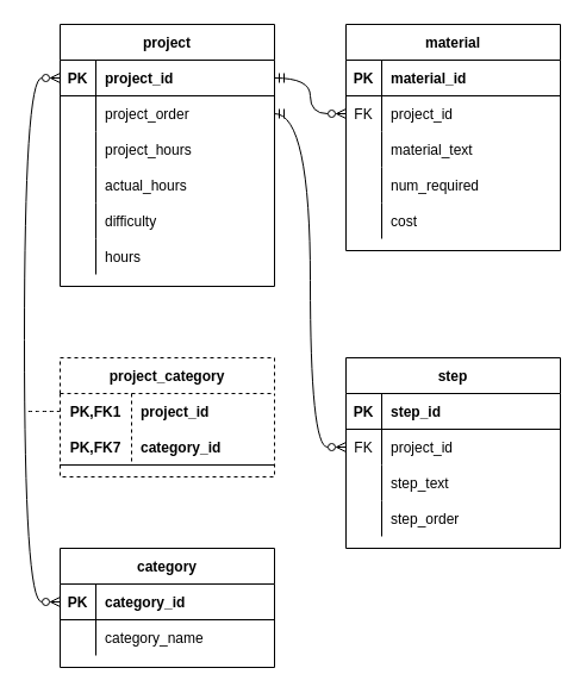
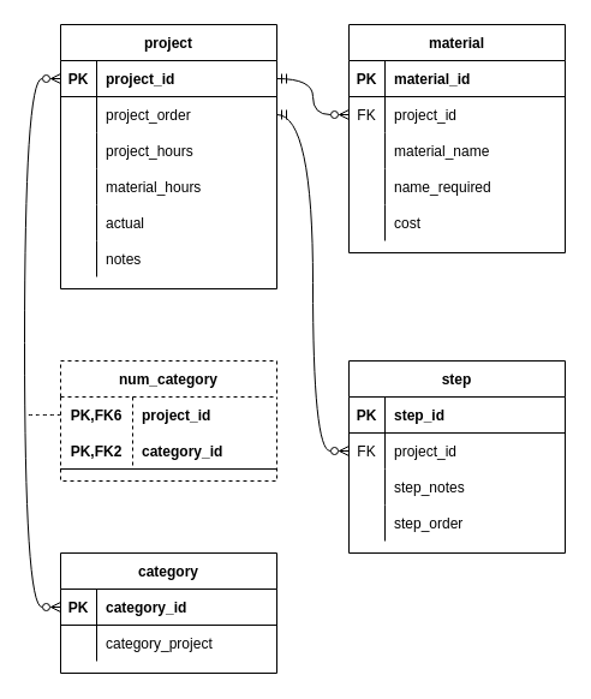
  <mxCell id="0" />
  <mxCell id="1" parent="0" />
  <mxCell id="2" value="project" style="shape=table;startSize=30;container=1;collapsible=1;childLayout=tableLayout;fixedRows=1;rowLines=0;fontStyle=1;align=center;resizeLast=1;" vertex="1" parent="1"><mxGeometry x="50" y="20" width="180" height="220" as="geometry" /></mxCell>
  <mxCell id="3" value="" style="shape=tableRow;horizontal=0;startSize=0;swimlaneHead=0;swimlaneBody=0;fillColor=none;collapsible=0;dropTarget=0;points=[[0,0.5],[1,0.5]];portConstraint=eastwest;top=0;left=0;right=0;bottom=1;" vertex="1" parent="2"><mxGeometry y="30" width="180" height="30" as="geometry" /></mxCell>
  <mxCell id="4" value="PK" style="shape=partialRectangle;connectable=0;fillColor=none;top=0;left=0;bottom=0;right=0;fontStyle=1;overflow=hidden;" vertex="1" parent="3"><mxGeometry width="30" height="30" as="geometry"><mxRectangle width="30" height="30" as="alternateBounds" /></mxGeometry></mxCell>
  <mxCell id="5" value="project_id" style="shape=partialRectangle;connectable=0;fillColor=none;top=0;left=0;bottom=0;right=0;align=left;spacingLeft=6;fontStyle=1;overflow=hidden;" vertex="1" parent="3"><mxGeometry x="30" width="150" height="30" as="geometry"><mxRectangle width="150" height="30" as="alternateBounds" /></mxGeometry></mxCell>
  <mxCell id="6" value="" style="shape=tableRow;horizontal=0;startSize=0;swimlaneHead=0;swimlaneBody=0;fillColor=none;collapsible=0;dropTarget=0;points=[[0,0.5],[1,0.5]];portConstraint=eastwest;top=0;left=0;right=0;bottom=0;" vertex="1" parent="2"><mxGeometry y="60" width="180" height="30" as="geometry" /></mxCell>
  <mxCell id="7" value="" style="shape=partialRectangle;connectable=0;fillColor=none;top=0;left=0;bottom=0;right=0;editable=1;overflow=hidden;" vertex="1" parent="6"><mxGeometry width="30" height="30" as="geometry"><mxRectangle width="30" height="30" as="alternateBounds" /></mxGeometry></mxCell>
  <mxCell id="8" value="project_order" style="shape=partialRectangle;connectable=0;fillColor=none;top=0;left=0;bottom=0;right=0;align=left;spacingLeft=6;overflow=hidden;" vertex="1" parent="6"><mxGeometry x="30" width="150" height="30" as="geometry"><mxRectangle width="150" height="30" as="alternateBounds" /></mxGeometry></mxCell>
  <mxCell id="9" value="" style="shape=tableRow;horizontal=0;startSize=0;swimlaneHead=0;swimlaneBody=0;fillColor=none;collapsible=0;dropTarget=0;points=[[0,0.5],[1,0.5]];portConstraint=eastwest;top=0;left=0;right=0;bottom=0;" vertex="1" parent="2"><mxGeometry y="90" width="180" height="30" as="geometry" /></mxCell>
  <mxCell id="10" value="" style="shape=partialRectangle;connectable=0;fillColor=none;top=0;left=0;bottom=0;right=0;editable=1;overflow=hidden;" vertex="1" parent="9"><mxGeometry width="30" height="30" as="geometry"><mxRectangle width="30" height="30" as="alternateBounds" /></mxGeometry></mxCell>
  <mxCell id="11" value="project_hours                        " style="shape=partialRectangle;connectable=0;fillColor=none;top=0;left=0;bottom=0;right=0;align=left;spacingLeft=6;overflow=hidden;" vertex="1" parent="9"><mxGeometry x="30" width="150" height="30" as="geometry"><mxRectangle width="150" height="30" as="alternateBounds" /></mxGeometry></mxCell>
  <mxCell id="12" value="" style="shape=tableRow;horizontal=0;startSize=0;swimlaneHead=0;swimlaneBody=0;fillColor=none;collapsible=0;dropTarget=0;points=[[0,0.5],[1,0.5]];portConstraint=eastwest;top=0;left=0;right=0;bottom=0;" vertex="1" parent="2"><mxGeometry y="120" width="180" height="30" as="geometry" /></mxCell>
  <mxCell id="13" value="" style="shape=partialRectangle;connectable=0;fillColor=none;top=0;left=0;bottom=0;right=0;editable=1;overflow=hidden;" vertex="1" parent="12"><mxGeometry width="30" height="30" as="geometry"><mxRectangle width="30" height="30" as="alternateBounds" /></mxGeometry></mxCell>
- <mxCell id="14" value="actual_hours" style="shape=partialRectangle;connectable=0;fillColor=none;top=0;left=0;bottom=0;right=0;align=left;spacingLeft=6;overflow=hidden;" vertex="1" parent="12"><mxGeometry x="30" width="150" height="30" as="geometry"><mxRectangle width="150" height="30" as="alternateBounds" /></mxGeometry></mxCell>
+ <mxCell id="14" value="material_hours" style="shape=partialRectangle;connectable=0;fillColor=none;top=0;left=0;bottom=0;right=0;align=left;spacingLeft=6;overflow=hidden;" vertex="1" parent="12"><mxGeometry x="30" width="150" height="30" as="geometry"><mxRectangle width="150" height="30" as="alternateBounds" /></mxGeometry></mxCell>
  <mxCell id="15" style="shape=tableRow;horizontal=0;startSize=0;swimlaneHead=0;swimlaneBody=0;fillColor=none;collapsible=0;dropTarget=0;points=[[0,0.5],[1,0.5]];portConstraint=eastwest;top=0;left=0;right=0;bottom=0;" vertex="1" parent="2"><mxGeometry y="150" width="180" height="30" as="geometry" /></mxCell>
  <mxCell id="16" style="shape=partialRectangle;connectable=0;fillColor=none;top=0;left=0;bottom=0;right=0;editable=1;overflow=hidden;" vertex="1" parent="15"><mxGeometry width="30" height="30" as="geometry"><mxRectangle width="30" height="30" as="alternateBounds" /></mxGeometry></mxCell>
- <mxCell id="17" value="difficulty " style="shape=partialRectangle;connectable=0;fillColor=none;top=0;left=0;bottom=0;right=0;align=left;spacingLeft=6;overflow=hidden;" vertex="1" parent="15"><mxGeometry x="30" width="150" height="30" as="geometry"><mxRectangle width="150" height="30" as="alternateBounds" /></mxGeometry></mxCell>
+ <mxCell id="17" value="actual " style="shape=partialRectangle;connectable=0;fillColor=none;top=0;left=0;bottom=0;right=0;align=left;spacingLeft=6;overflow=hidden;" vertex="1" parent="15"><mxGeometry x="30" width="150" height="30" as="geometry"><mxRectangle width="150" height="30" as="alternateBounds" /></mxGeometry></mxCell>
  <mxCell id="18" style="shape=tableRow;horizontal=0;startSize=0;swimlaneHead=0;swimlaneBody=0;fillColor=none;collapsible=0;dropTarget=0;points=[[0,0.5],[1,0.5]];portConstraint=eastwest;top=0;left=0;right=0;bottom=0;" vertex="1" parent="2"><mxGeometry y="180" width="180" height="30" as="geometry" /></mxCell>
  <mxCell id="19" style="shape=partialRectangle;connectable=0;fillColor=none;top=0;left=0;bottom=0;right=0;editable=1;overflow=hidden;" vertex="1" parent="18"><mxGeometry width="30" height="30" as="geometry"><mxRectangle width="30" height="30" as="alternateBounds" /></mxGeometry></mxCell>
- <mxCell id="20" value="hours" style="shape=partialRectangle;connectable=0;fillColor=none;top=0;left=0;bottom=0;right=0;align=left;spacingLeft=6;overflow=hidden;" vertex="1" parent="18"><mxGeometry x="30" width="150" height="30" as="geometry"><mxRectangle width="150" height="30" as="alternateBounds" /></mxGeometry></mxCell>
+ <mxCell id="20" value="notes" style="shape=partialRectangle;connectable=0;fillColor=none;top=0;left=0;bottom=0;right=0;align=left;spacingLeft=6;overflow=hidden;" vertex="1" parent="18"><mxGeometry x="30" width="150" height="30" as="geometry"><mxRectangle width="150" height="30" as="alternateBounds" /></mxGeometry></mxCell>
  <mxCell id="21" value="material" style="shape=table;startSize=30;container=1;collapsible=1;childLayout=tableLayout;fixedRows=1;rowLines=0;fontStyle=1;align=center;resizeLast=1;" vertex="1" parent="1"><mxGeometry x="290" y="20" width="180" height="190" as="geometry" /></mxCell>
  <mxCell id="22" value="" style="shape=tableRow;horizontal=0;startSize=0;swimlaneHead=0;swimlaneBody=0;fillColor=none;collapsible=0;dropTarget=0;points=[[0,0.5],[1,0.5]];portConstraint=eastwest;top=0;left=0;right=0;bottom=1;" vertex="1" parent="21"><mxGeometry y="30" width="180" height="30" as="geometry" /></mxCell>
  <mxCell id="23" value="PK" style="shape=partialRectangle;connectable=0;fillColor=none;top=0;left=0;bottom=0;right=0;fontStyle=1;overflow=hidden;" vertex="1" parent="22"><mxGeometry width="30" height="30" as="geometry"><mxRectangle width="30" height="30" as="alternateBounds" /></mxGeometry></mxCell>
  <mxCell id="24" value="material_id" style="shape=partialRectangle;connectable=0;fillColor=none;top=0;left=0;bottom=0;right=0;align=left;spacingLeft=6;fontStyle=1;overflow=hidden;" vertex="1" parent="22"><mxGeometry x="30" width="150" height="30" as="geometry"><mxRectangle width="150" height="30" as="alternateBounds" /></mxGeometry></mxCell>
  <mxCell id="25" value="" style="shape=tableRow;horizontal=0;startSize=0;swimlaneHead=0;swimlaneBody=0;fillColor=none;collapsible=0;dropTarget=0;points=[[0,0.5],[1,0.5]];portConstraint=eastwest;top=0;left=0;right=0;bottom=0;" vertex="1" parent="21"><mxGeometry y="60" width="180" height="30" as="geometry" /></mxCell>
  <mxCell id="26" value="FK" style="shape=partialRectangle;connectable=0;fillColor=none;top=0;left=0;bottom=0;right=0;editable=1;overflow=hidden;" vertex="1" parent="25"><mxGeometry width="30" height="30" as="geometry"><mxRectangle width="30" height="30" as="alternateBounds" /></mxGeometry></mxCell>
  <mxCell id="27" value="project_id" style="shape=partialRectangle;connectable=0;fillColor=none;top=0;left=0;bottom=0;right=0;align=left;spacingLeft=6;overflow=hidden;" vertex="1" parent="25"><mxGeometry x="30" width="150" height="30" as="geometry"><mxRectangle width="150" height="30" as="alternateBounds" /></mxGeometry></mxCell>
  <mxCell id="28" value="" style="shape=tableRow;horizontal=0;startSize=0;swimlaneHead=0;swimlaneBody=0;fillColor=none;collapsible=0;dropTarget=0;points=[[0,0.5],[1,0.5]];portConstraint=eastwest;top=0;left=0;right=0;bottom=0;" vertex="1" parent="21"><mxGeometry y="90" width="180" height="30" as="geometry" /></mxCell>
  <mxCell id="29" value="" style="shape=partialRectangle;connectable=0;fillColor=none;top=0;left=0;bottom=0;right=0;editable=1;overflow=hidden;" vertex="1" parent="28"><mxGeometry width="30" height="30" as="geometry"><mxRectangle width="30" height="30" as="alternateBounds" /></mxGeometry></mxCell>
- <mxCell id="30" value="material_text" style="shape=partialRectangle;connectable=0;fillColor=none;top=0;left=0;bottom=0;right=0;align=left;spacingLeft=6;overflow=hidden;" vertex="1" parent="28"><mxGeometry x="30" width="150" height="30" as="geometry"><mxRectangle width="150" height="30" as="alternateBounds" /></mxGeometry></mxCell>
+ <mxCell id="30" value="material_name" style="shape=partialRectangle;connectable=0;fillColor=none;top=0;left=0;bottom=0;right=0;align=left;spacingLeft=6;overflow=hidden;" vertex="1" parent="28"><mxGeometry x="30" width="150" height="30" as="geometry"><mxRectangle width="150" height="30" as="alternateBounds" /></mxGeometry></mxCell>
  <mxCell id="31" value="" style="shape=tableRow;horizontal=0;startSize=0;swimlaneHead=0;swimlaneBody=0;fillColor=none;collapsible=0;dropTarget=0;points=[[0,0.5],[1,0.5]];portConstraint=eastwest;top=0;left=0;right=0;bottom=0;" vertex="1" parent="21"><mxGeometry y="120" width="180" height="30" as="geometry" /></mxCell>
  <mxCell id="32" value="" style="shape=partialRectangle;connectable=0;fillColor=none;top=0;left=0;bottom=0;right=0;editable=1;overflow=hidden;" vertex="1" parent="31"><mxGeometry width="30" height="30" as="geometry"><mxRectangle width="30" height="30" as="alternateBounds" /></mxGeometry></mxCell>
- <mxCell id="33" value="num_required" style="shape=partialRectangle;connectable=0;fillColor=none;top=0;left=0;bottom=0;right=0;align=left;spacingLeft=6;overflow=hidden;" vertex="1" parent="31"><mxGeometry x="30" width="150" height="30" as="geometry"><mxRectangle width="150" height="30" as="alternateBounds" /></mxGeometry></mxCell>
+ <mxCell id="33" value="name_required" style="shape=partialRectangle;connectable=0;fillColor=none;top=0;left=0;bottom=0;right=0;align=left;spacingLeft=6;overflow=hidden;" vertex="1" parent="31"><mxGeometry x="30" width="150" height="30" as="geometry"><mxRectangle width="150" height="30" as="alternateBounds" /></mxGeometry></mxCell>
  <mxCell id="34" style="shape=tableRow;horizontal=0;startSize=0;swimlaneHead=0;swimlaneBody=0;fillColor=none;collapsible=0;dropTarget=0;points=[[0,0.5],[1,0.5]];portConstraint=eastwest;top=0;left=0;right=0;bottom=0;" vertex="1" parent="21"><mxGeometry y="150" width="180" height="30" as="geometry" /></mxCell>
  <mxCell id="35" style="shape=partialRectangle;connectable=0;fillColor=none;top=0;left=0;bottom=0;right=0;editable=1;overflow=hidden;" vertex="1" parent="34"><mxGeometry width="30" height="30" as="geometry"><mxRectangle width="30" height="30" as="alternateBounds" /></mxGeometry></mxCell>
  <mxCell id="36" value="cost" style="shape=partialRectangle;connectable=0;fillColor=none;top=0;left=0;bottom=0;right=0;align=left;spacingLeft=6;overflow=hidden;" vertex="1" parent="34"><mxGeometry x="30" width="150" height="30" as="geometry"><mxRectangle width="150" height="30" as="alternateBounds" /></mxGeometry></mxCell>
  <mxCell id="37" value="step" style="shape=table;startSize=30;container=1;collapsible=1;childLayout=tableLayout;fixedRows=1;rowLines=0;fontStyle=1;align=center;resizeLast=1;" vertex="1" parent="1"><mxGeometry x="290" y="300" width="180" height="160" as="geometry" /></mxCell>
  <mxCell id="38" value="" style="shape=tableRow;horizontal=0;startSize=0;swimlaneHead=0;swimlaneBody=0;fillColor=none;collapsible=0;dropTarget=0;points=[[0,0.5],[1,0.5]];portConstraint=eastwest;top=0;left=0;right=0;bottom=1;" vertex="1" parent="37"><mxGeometry y="30" width="180" height="30" as="geometry" /></mxCell>
  <mxCell id="39" value="PK" style="shape=partialRectangle;connectable=0;fillColor=none;top=0;left=0;bottom=0;right=0;fontStyle=1;overflow=hidden;" vertex="1" parent="38"><mxGeometry width="30" height="30" as="geometry"><mxRectangle width="30" height="30" as="alternateBounds" /></mxGeometry></mxCell>
  <mxCell id="40" value="step_id" style="shape=partialRectangle;connectable=0;fillColor=none;top=0;left=0;bottom=0;right=0;align=left;spacingLeft=6;fontStyle=1;overflow=hidden;" vertex="1" parent="38"><mxGeometry x="30" width="150" height="30" as="geometry"><mxRectangle width="150" height="30" as="alternateBounds" /></mxGeometry></mxCell>
  <mxCell id="41" value="" style="shape=tableRow;horizontal=0;startSize=0;swimlaneHead=0;swimlaneBody=0;fillColor=none;collapsible=0;dropTarget=0;points=[[0,0.5],[1,0.5]];portConstraint=eastwest;top=0;left=0;right=0;bottom=0;" vertex="1" parent="37"><mxGeometry y="60" width="180" height="30" as="geometry" /></mxCell>
  <mxCell id="42" value="FK" style="shape=partialRectangle;connectable=0;fillColor=none;top=0;left=0;bottom=0;right=0;editable=1;overflow=hidden;" vertex="1" parent="41"><mxGeometry width="30" height="30" as="geometry"><mxRectangle width="30" height="30" as="alternateBounds" /></mxGeometry></mxCell>
  <mxCell id="43" value="project_id" style="shape=partialRectangle;connectable=0;fillColor=none;top=0;left=0;bottom=0;right=0;align=left;spacingLeft=6;overflow=hidden;" vertex="1" parent="41"><mxGeometry x="30" width="150" height="30" as="geometry"><mxRectangle width="150" height="30" as="alternateBounds" /></mxGeometry></mxCell>
  <mxCell id="44" value="" style="shape=tableRow;horizontal=0;startSize=0;swimlaneHead=0;swimlaneBody=0;fillColor=none;collapsible=0;dropTarget=0;points=[[0,0.5],[1,0.5]];portConstraint=eastwest;top=0;left=0;right=0;bottom=0;" vertex="1" parent="37"><mxGeometry y="90" width="180" height="30" as="geometry" /></mxCell>
  <mxCell id="45" value="" style="shape=partialRectangle;connectable=0;fillColor=none;top=0;left=0;bottom=0;right=0;editable=1;overflow=hidden;" vertex="1" parent="44"><mxGeometry width="30" height="30" as="geometry"><mxRectangle width="30" height="30" as="alternateBounds" /></mxGeometry></mxCell>
- <mxCell id="46" value="step_text" style="shape=partialRectangle;connectable=0;fillColor=none;top=0;left=0;bottom=0;right=0;align=left;spacingLeft=6;overflow=hidden;" vertex="1" parent="44"><mxGeometry x="30" width="150" height="30" as="geometry"><mxRectangle width="150" height="30" as="alternateBounds" /></mxGeometry></mxCell>
+ <mxCell id="46" value="step_notes" style="shape=partialRectangle;connectable=0;fillColor=none;top=0;left=0;bottom=0;right=0;align=left;spacingLeft=6;overflow=hidden;" vertex="1" parent="44"><mxGeometry x="30" width="150" height="30" as="geometry"><mxRectangle width="150" height="30" as="alternateBounds" /></mxGeometry></mxCell>
  <mxCell id="47" value="" style="shape=tableRow;horizontal=0;startSize=0;swimlaneHead=0;swimlaneBody=0;fillColor=none;collapsible=0;dropTarget=0;points=[[0,0.5],[1,0.5]];portConstraint=eastwest;top=0;left=0;right=0;bottom=0;" vertex="1" parent="37"><mxGeometry y="120" width="180" height="30" as="geometry" /></mxCell>
  <mxCell id="48" value="" style="shape=partialRectangle;connectable=0;fillColor=none;top=0;left=0;bottom=0;right=0;editable=1;overflow=hidden;" vertex="1" parent="47"><mxGeometry width="30" height="30" as="geometry"><mxRectangle width="30" height="30" as="alternateBounds" /></mxGeometry></mxCell>
  <mxCell id="49" value="step_order" style="shape=partialRectangle;connectable=0;fillColor=none;top=0;left=0;bottom=0;right=0;align=left;spacingLeft=6;overflow=hidden;" vertex="1" parent="47"><mxGeometry x="30" width="150" height="30" as="geometry"><mxRectangle width="150" height="30" as="alternateBounds" /></mxGeometry></mxCell>
  <mxCell id="50" value="category" style="shape=table;startSize=30;container=1;collapsible=1;childLayout=tableLayout;fixedRows=1;rowLines=0;fontStyle=1;align=center;resizeLast=1;" vertex="1" parent="1"><mxGeometry x="50" y="460" width="180" height="100" as="geometry" /></mxCell>
  <mxCell id="51" value="" style="shape=tableRow;horizontal=0;startSize=0;swimlaneHead=0;swimlaneBody=0;fillColor=none;collapsible=0;dropTarget=0;points=[[0,0.5],[1,0.5]];portConstraint=eastwest;top=0;left=0;right=0;bottom=1;" vertex="1" parent="50"><mxGeometry y="30" width="180" height="30" as="geometry" /></mxCell>
  <mxCell id="52" value="PK" style="shape=partialRectangle;connectable=0;fillColor=none;top=0;left=0;bottom=0;right=0;fontStyle=1;overflow=hidden;" vertex="1" parent="51"><mxGeometry width="30" height="30" as="geometry"><mxRectangle width="30" height="30" as="alternateBounds" /></mxGeometry></mxCell>
  <mxCell id="53" value="category_id" style="shape=partialRectangle;connectable=0;fillColor=none;top=0;left=0;bottom=0;right=0;align=left;spacingLeft=6;fontStyle=1;overflow=hidden;" vertex="1" parent="51"><mxGeometry x="30" width="150" height="30" as="geometry"><mxRectangle width="150" height="30" as="alternateBounds" /></mxGeometry></mxCell>
  <mxCell id="54" value="" style="shape=tableRow;horizontal=0;startSize=0;swimlaneHead=0;swimlaneBody=0;fillColor=none;collapsible=0;dropTarget=0;points=[[0,0.5],[1,0.5]];portConstraint=eastwest;top=0;left=0;right=0;bottom=0;" vertex="1" parent="50"><mxGeometry y="60" width="180" height="30" as="geometry" /></mxCell>
  <mxCell id="55" value="" style="shape=partialRectangle;connectable=0;fillColor=none;top=0;left=0;bottom=0;right=0;editable=1;overflow=hidden;" vertex="1" parent="54"><mxGeometry width="30" height="30" as="geometry"><mxRectangle width="30" height="30" as="alternateBounds" /></mxGeometry></mxCell>
- <mxCell id="56" value="category_name" style="shape=partialRectangle;connectable=0;fillColor=none;top=0;left=0;bottom=0;right=0;align=left;spacingLeft=6;overflow=hidden;" vertex="1" parent="54"><mxGeometry x="30" width="150" height="30" as="geometry"><mxRectangle width="150" height="30" as="alternateBounds" /></mxGeometry></mxCell>
- <mxCell id="57" value="project_category" style="shape=table;startSize=30;container=1;collapsible=1;childLayout=tableLayout;fixedRows=1;rowLines=0;fontStyle=1;align=center;resizeLast=1;dashed=1;" vertex="1" parent="1"><mxGeometry x="50" y="300" width="180" height="100" as="geometry" /></mxCell>
+ <mxCell id="56" value="category_project" style="shape=partialRectangle;connectable=0;fillColor=none;top=0;left=0;bottom=0;right=0;align=left;spacingLeft=6;overflow=hidden;" vertex="1" parent="54"><mxGeometry x="30" width="150" height="30" as="geometry"><mxRectangle width="150" height="30" as="alternateBounds" /></mxGeometry></mxCell>
+ <mxCell id="57" value="num_category" style="shape=table;startSize=30;container=1;collapsible=1;childLayout=tableLayout;fixedRows=1;rowLines=0;fontStyle=1;align=center;resizeLast=1;dashed=1;" vertex="1" parent="1"><mxGeometry x="50" y="300" width="180" height="100" as="geometry" /></mxCell>
  <mxCell id="58" value="" style="shape=tableRow;horizontal=0;startSize=0;swimlaneHead=0;swimlaneBody=0;fillColor=none;collapsible=0;dropTarget=0;points=[[0,0.5],[1,0.5]];portConstraint=eastwest;top=0;left=0;right=0;bottom=0;" vertex="1" parent="57"><mxGeometry y="30" width="180" height="30" as="geometry" /></mxCell>
- <mxCell id="59" value="PK,FK1" style="shape=partialRectangle;connectable=0;fillColor=none;top=0;left=0;bottom=0;right=0;fontStyle=1;overflow=hidden;" vertex="1" parent="58"><mxGeometry width="60" height="30" as="geometry"><mxRectangle width="60" height="30" as="alternateBounds" /></mxGeometry></mxCell>
+ <mxCell id="59" value="PK,FK6" style="shape=partialRectangle;connectable=0;fillColor=none;top=0;left=0;bottom=0;right=0;fontStyle=1;overflow=hidden;" vertex="1" parent="58"><mxGeometry width="60" height="30" as="geometry"><mxRectangle width="60" height="30" as="alternateBounds" /></mxGeometry></mxCell>
  <mxCell id="60" value="project_id" style="shape=partialRectangle;connectable=0;fillColor=none;top=0;left=0;bottom=0;right=0;align=left;spacingLeft=6;fontStyle=1;overflow=hidden;" vertex="1" parent="58"><mxGeometry x="60" width="120" height="30" as="geometry"><mxRectangle width="120" height="30" as="alternateBounds" /></mxGeometry></mxCell>
  <mxCell id="61" value="" style="shape=tableRow;horizontal=0;startSize=0;swimlaneHead=0;swimlaneBody=0;fillColor=none;collapsible=0;dropTarget=0;points=[[0,0.5],[1,0.5]];portConstraint=eastwest;top=0;left=0;right=0;bottom=1;" vertex="1" parent="57"><mxGeometry y="60" width="180" height="30" as="geometry" /></mxCell>
- <mxCell id="62" value="PK,FK7" style="shape=partialRectangle;connectable=0;fillColor=none;top=0;left=0;bottom=0;right=0;fontStyle=1;overflow=hidden;" vertex="1" parent="61"><mxGeometry width="60" height="30" as="geometry"><mxRectangle width="60" height="30" as="alternateBounds" /></mxGeometry></mxCell>
+ <mxCell id="62" value="PK,FK2" style="shape=partialRectangle;connectable=0;fillColor=none;top=0;left=0;bottom=0;right=0;fontStyle=1;overflow=hidden;" vertex="1" parent="61"><mxGeometry width="60" height="30" as="geometry"><mxRectangle width="60" height="30" as="alternateBounds" /></mxGeometry></mxCell>
  <mxCell id="63" value="category_id" style="shape=partialRectangle;connectable=0;fillColor=none;top=0;left=0;bottom=0;right=0;align=left;spacingLeft=6;fontStyle=1;overflow=hidden;" vertex="1" parent="61"><mxGeometry x="60" width="120" height="30" as="geometry"><mxRectangle width="120" height="30" as="alternateBounds" /></mxGeometry></mxCell>
  <mxCell id="64" style="edgeStyle=orthogonalEdgeStyle;rounded=0;orthogonalLoop=1;jettySize=auto;html=1;exitX=0;exitY=0.5;exitDx=0;exitDy=0;entryX=0;entryY=0.5;entryDx=0;entryDy=0;curved=1;endArrow=ERzeroToMany;endFill=0;startArrow=ERzeroToMany;startFill=0;" edge="1" parent="1" source="3" target="51"><mxGeometry relative="1" as="geometry"><Array as="points"><mxPoint x="20" y="65" /><mxPoint x="20" y="505" /></Array></mxGeometry></mxCell>
  <mxCell id="65" style="edgeStyle=orthogonalEdgeStyle;curved=1;rounded=0;orthogonalLoop=1;jettySize=auto;html=1;exitX=1;exitY=0.5;exitDx=0;exitDy=0;entryX=0;entryY=0.5;entryDx=0;entryDy=0;startArrow=ERmandOne;startFill=0;endArrow=ERzeroToMany;endFill=0;" edge="1" parent="1" source="3" target="25"><mxGeometry relative="1" as="geometry" /></mxCell>
  <mxCell id="66" style="edgeStyle=orthogonalEdgeStyle;curved=1;rounded=0;orthogonalLoop=1;jettySize=auto;html=1;exitX=1;exitY=0.5;exitDx=0;exitDy=0;entryX=0;entryY=0.5;entryDx=0;entryDy=0;startArrow=ERmandOne;startFill=0;endArrow=ERzeroToMany;endFill=0;" edge="1" parent="1" source="6" target="41"><mxGeometry relative="1" as="geometry" /></mxCell>
  <mxCell id="67" style="edgeStyle=orthogonalEdgeStyle;curved=1;rounded=0;orthogonalLoop=1;jettySize=auto;html=1;exitX=0;exitY=0.5;exitDx=0;exitDy=0;startArrow=none;startFill=0;endArrow=none;endFill=0;dashed=1;" edge="1" parent="1" source="58"><mxGeometry relative="1" as="geometry"><mxPoint x="20" y="345" as="targetPoint" /></mxGeometry></mxCell>
